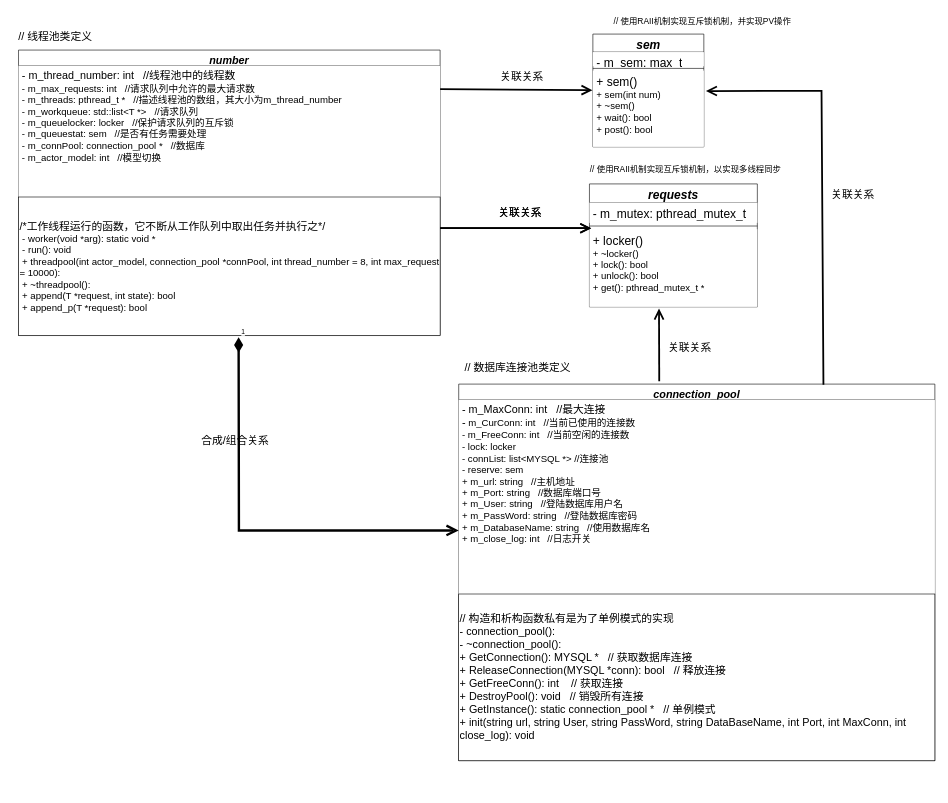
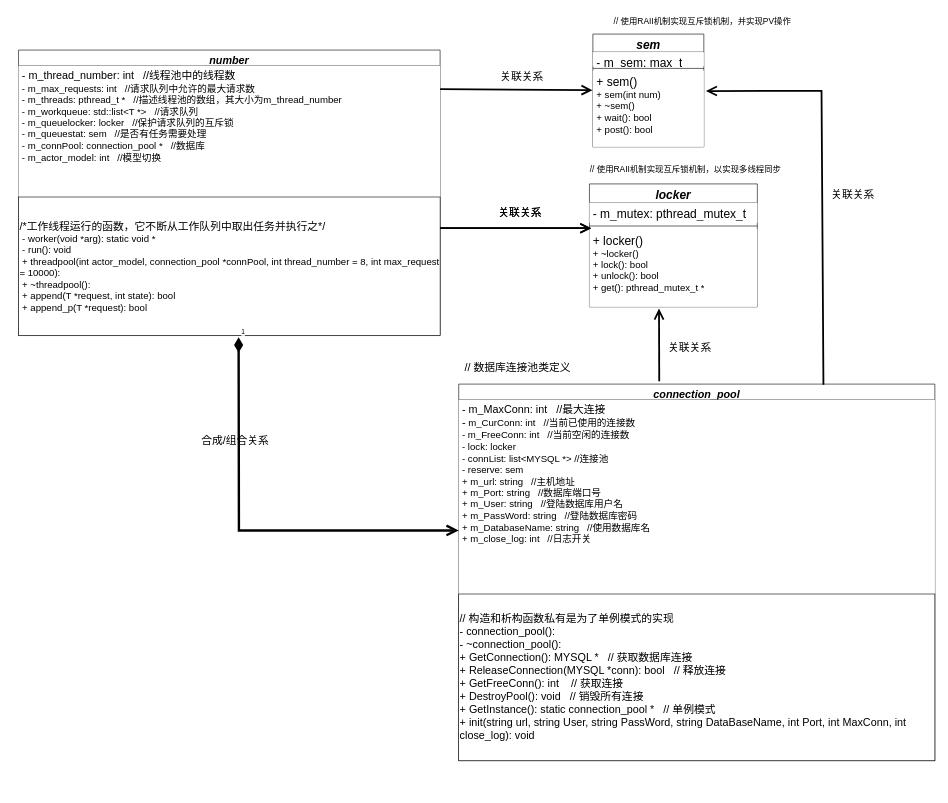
  <mxCell id="0" />
  <mxCell id="1" parent="0" />
  <mxCell id="2" value="" style="group" parent="1" vertex="1" connectable="0"><mxGeometry x="20" y="43" width="713" height="516" as="geometry" /></mxCell>
- <mxCell id="3" value="&lt;font style=&quot;font-size: 18px;&quot;&gt;// 线程池类定义&lt;/font&gt;" style="text;html=1;align=center;verticalAlign=middle;resizable=0;points=[];autosize=1;strokeColor=none;fillColor=none;" parent="2" vertex="1"><mxGeometry width="141" height="34" as="geometry" /></mxCell>
  <mxCell id="4" value="&lt;font style=&quot;font-size: 18px;&quot;&gt;&lt;i&gt;number&lt;/i&gt;&lt;/font&gt;" style="swimlane;fontStyle=1;align=center;verticalAlign=top;childLayout=stackLayout;horizontal=1;startSize=26;horizontalStack=0;resizeParent=1;resizeParentMax=0;resizeLast=0;collapsible=1;marginBottom=0;whiteSpace=wrap;html=1;" parent="2" vertex="1"><mxGeometry x="10" y="40" width="703" height="476" as="geometry" /></mxCell>
  <mxCell id="5" value="&lt;div&gt;&lt;font style=&quot;font-size: 18px;&quot;&gt;&lt;font style=&quot;&quot;&gt;-&amp;nbsp;&lt;/font&gt;&lt;span style=&quot;background-color: initial;&quot;&gt;m_thread_number:&amp;nbsp;&lt;/span&gt;&lt;span style=&quot;background-color: initial;&quot;&gt;int&amp;nbsp; &amp;nbsp;//线程池中的线程数&lt;/span&gt;&lt;/font&gt;&lt;/div&gt;&lt;div&gt;&lt;font size=&quot;3&quot;&gt;-&amp;nbsp;&lt;span style=&quot;background-color: initial;&quot;&gt;m_max_requests:&amp;nbsp;&lt;/span&gt;&lt;span style=&quot;background-color: initial;&quot;&gt;int&amp;nbsp; &amp;nbsp;//请求队列中允许的最大请求数&lt;/span&gt;&lt;/font&gt;&lt;/div&gt;&lt;div&gt;&lt;font size=&quot;3&quot;&gt;-&amp;nbsp;&lt;/font&gt;&lt;span style=&quot;font-size: medium; background-color: initial;&quot;&gt;m_threads:&amp;nbsp;&lt;/span&gt;&lt;span style=&quot;font-size: medium; background-color: initial;&quot;&gt;pthread_t *&amp;nbsp; &amp;nbsp;//描述线程池的数组，其大小为m_thread_number&lt;/span&gt;&lt;/div&gt;&lt;div&gt;&lt;font size=&quot;3&quot;&gt;-&amp;nbsp;&lt;/font&gt;&lt;span style=&quot;font-size: medium; background-color: initial;&quot;&gt;m_workqueue:&amp;nbsp;&lt;/span&gt;&lt;span style=&quot;font-size: medium; background-color: initial;&quot;&gt;std::list&amp;lt;T *&amp;gt;&amp;nbsp; &amp;nbsp;//请求队列&lt;/span&gt;&lt;/div&gt;&lt;div&gt;&lt;font size=&quot;3&quot;&gt;-&amp;nbsp;&lt;/font&gt;&lt;span style=&quot;font-size: medium; background-color: initial;&quot;&gt;m_queuelocker:&lt;/span&gt;&lt;span style=&quot;font-size: medium; background-color: initial;&quot;&gt;&amp;nbsp;locker&amp;nbsp; &amp;nbsp;//保护请求队列的互斥锁&lt;/span&gt;&lt;/div&gt;&lt;div&gt;&lt;font size=&quot;3&quot;&gt;-&amp;nbsp;&lt;/font&gt;&lt;span style=&quot;font-size: medium; background-color: initial;&quot;&gt;m_queuestat:&lt;/span&gt;&lt;span style=&quot;font-size: medium; background-color: initial;&quot;&gt;&amp;nbsp;sem&amp;nbsp; &amp;nbsp;//是否有任务需要处理&lt;/span&gt;&lt;/div&gt;&lt;div&gt;&lt;font size=&quot;3&quot;&gt;-&amp;nbsp;&lt;/font&gt;&lt;span style=&quot;font-size: medium; background-color: initial;&quot;&gt;m_connPool:&lt;/span&gt;&lt;span style=&quot;font-size: medium; background-color: initial;&quot;&gt;&amp;nbsp;connection_pool *&amp;nbsp; &amp;nbsp;//数据库&lt;/span&gt;&lt;/div&gt;&lt;div&gt;&lt;font size=&quot;3&quot;&gt;-&amp;nbsp;&lt;/font&gt;&lt;span style=&quot;font-size: medium; background-color: initial;&quot;&gt;m_actor_model:&amp;nbsp;&lt;/span&gt;&lt;span style=&quot;font-size: medium; background-color: initial;&quot;&gt;int&amp;nbsp; &amp;nbsp;//模型切换&lt;/span&gt;&lt;/div&gt;" style="text;strokeColor=none;fillColor=default;align=left;verticalAlign=top;spacingLeft=4;spacingRight=4;overflow=hidden;rotatable=0;points=[[0,0.5],[1,0.5]];portConstraint=eastwest;whiteSpace=wrap;html=1;" parent="4" vertex="1"><mxGeometry y="26" width="703" height="219" as="geometry" /></mxCell>
  <mxCell id="6" value="&lt;div&gt;&lt;font style=&quot;font-size: 18px;&quot;&gt;/*工作线程运行的函数，它不断从工作队列中取出任务并执行之*/&lt;/font&gt;&lt;/div&gt;&lt;div&gt;&lt;font size=&quot;3&quot;&gt;&amp;nbsp;- worker(void *arg):&amp;nbsp;&lt;/font&gt;&lt;span style=&quot;font-size: medium; background-color: initial;&quot;&gt;static void *&lt;/span&gt;&lt;/div&gt;&lt;div style=&quot;&quot;&gt;&lt;font size=&quot;3&quot;&gt;&amp;nbsp;- run():&amp;nbsp;&lt;/font&gt;&lt;span style=&quot;font-size: medium; background-color: initial;&quot;&gt;void&lt;/span&gt;&lt;/div&gt;&lt;div style=&quot;&quot;&gt;&lt;font size=&quot;3&quot;&gt;&lt;div&gt;&amp;nbsp;+ threadpool(int actor_model, connection_pool *connPool, int thread_number = 8, int max_request = 10000):&amp;nbsp;&lt;/div&gt;&lt;div&gt;&amp;nbsp;+ ~threadpool():&amp;nbsp;&lt;/div&gt;&lt;div&gt;&amp;nbsp;+ append(T *request, int state):&amp;nbsp;&lt;span style=&quot;background-color: initial;&quot;&gt;bool&lt;/span&gt;&lt;span style=&quot;background-color: initial;&quot;&gt;&amp;nbsp;&lt;/span&gt;&lt;/div&gt;&lt;/font&gt;&lt;font size=&quot;3&quot;&gt;&lt;div&gt;&amp;nbsp;+ append_p(T *request):&amp;nbsp;&lt;span style=&quot;background-color: initial;&quot;&gt;bool&lt;/span&gt;&lt;span style=&quot;background-color: initial;&quot;&gt;&amp;nbsp;&lt;/span&gt;&lt;/div&gt;&lt;/font&gt;&lt;/div&gt;" style="html=1;whiteSpace=wrap;align=left;" parent="4" vertex="1"><mxGeometry y="245" width="703" height="231" as="geometry" /></mxCell>
  <mxCell id="7" value="" style="group" parent="1" vertex="1" connectable="0"><mxGeometry x="980" y="20" width="293" height="218" as="geometry" /></mxCell>
  <mxCell id="8" value="&lt;font style=&quot;font-size: 14px;&quot;&gt;// 使用RAII机制实现互斥锁机制，并实现PV操作&lt;/font&gt;" style="text;html=1;align=center;verticalAlign=middle;resizable=0;points=[];autosize=1;strokeColor=none;fillColor=none;" parent="7" vertex="1"><mxGeometry width="380" height="30" as="geometry" /></mxCell>
  <mxCell id="9" value="&lt;font style=&quot;font-size: 20px;&quot;&gt;&lt;i&gt;sem&lt;/i&gt;&lt;/font&gt;" style="swimlane;fontStyle=1;align=center;verticalAlign=top;childLayout=stackLayout;horizontal=1;startSize=30;horizontalStack=0;resizeParent=1;resizeParentMax=0;resizeLast=0;collapsible=1;marginBottom=0;whiteSpace=wrap;html=1;" parent="7" vertex="1"><mxGeometry x="7.711" y="36.333" width="185.053" height="188.05" as="geometry" /></mxCell>
  <mxCell id="10" value="&lt;font style=&quot;font-size: 20px;&quot;&gt;- m_sem: max_t&lt;/font&gt;" style="text;strokeColor=none;fillColor=default;align=left;verticalAlign=top;spacingLeft=4;spacingRight=4;overflow=hidden;rotatable=0;points=[[0,0.5],[1,0.5]];portConstraint=eastwest;whiteSpace=wrap;html=1;" parent="9" vertex="1"><mxGeometry y="30" width="185.053" height="23.617" as="geometry" /></mxCell>
  <mxCell id="11" value="" style="line;strokeWidth=1;fillColor=default;align=left;verticalAlign=middle;spacingTop=-1;spacingLeft=3;spacingRight=3;rotatable=0;labelPosition=right;points=[];portConstraint=eastwest;strokeColor=inherit;" parent="9" vertex="1"><mxGeometry y="53.617" width="185.053" height="7.267" as="geometry" /></mxCell>
  <mxCell id="12" value="&lt;font style=&quot;font-size: 20px;&quot;&gt;+ sem()&lt;/font&gt;&lt;div&gt;&lt;font size=&quot;3&quot;&gt;+ sem(int num)&lt;/font&gt;&lt;/div&gt;&lt;div&gt;&lt;font size=&quot;3&quot;&gt;+ ~sem()&lt;/font&gt;&lt;/div&gt;&lt;div&gt;&lt;font size=&quot;3&quot;&gt;+ wait(): bool&lt;/font&gt;&lt;/div&gt;&lt;div&gt;&lt;font size=&quot;3&quot;&gt;+ post(): bool&lt;/font&gt;&lt;/div&gt;" style="text;strokeColor=none;fillColor=default;align=left;verticalAlign=top;spacingLeft=4;spacingRight=4;overflow=hidden;rotatable=0;points=[[0,0.5],[1,0.5]];portConstraint=eastwest;whiteSpace=wrap;html=1;" parent="9" vertex="1"><mxGeometry y="60.883" width="185.053" height="127.167" as="geometry" /></mxCell>
  <mxCell id="13" value="" style="group" parent="1" vertex="1" connectable="0"><mxGeometry x="982" y="267" width="330" height="239.167" as="geometry" /></mxCell>
- <mxCell id="14" value="&lt;font style=&quot;font-size: 20px;&quot;&gt;&lt;i&gt;requests&lt;/i&gt;&lt;/font&gt;" style="swimlane;fontStyle=1;align=center;verticalAlign=top;childLayout=stackLayout;horizontal=1;startSize=31;horizontalStack=0;resizeParent=1;resizeParentMax=0;resizeLast=0;collapsible=1;marginBottom=0;whiteSpace=wrap;html=1;" parent="13" vertex="1"><mxGeometry y="39.167" width="280" height="205.004" as="geometry" /></mxCell>
+ <mxCell id="14" value="&lt;font style=&quot;font-size: 20px;&quot;&gt;&lt;i&gt;locker&lt;/i&gt;&lt;/font&gt;" style="swimlane;fontStyle=1;align=center;verticalAlign=top;childLayout=stackLayout;horizontal=1;startSize=31;horizontalStack=0;resizeParent=1;resizeParentMax=0;resizeLast=0;collapsible=1;marginBottom=0;whiteSpace=wrap;html=1;" parent="13" vertex="1"><mxGeometry y="39.167" width="280" height="205.004" as="geometry" /></mxCell>
  <mxCell id="15" value="&lt;font style=&quot;font-size: 20px;&quot;&gt;- m_mutex: pthread_mutex_t&lt;/font&gt;" style="text;strokeColor=none;fillColor=default;align=left;verticalAlign=top;spacingLeft=4;spacingRight=4;overflow=hidden;rotatable=0;points=[[0,0.5],[1,0.5]];portConstraint=eastwest;whiteSpace=wrap;html=1;" parent="14" vertex="1"><mxGeometry y="31" width="280" height="34" as="geometry" /></mxCell>
  <mxCell id="16" value="" style="line;strokeWidth=1;fillColor=none;align=left;verticalAlign=middle;spacingTop=-1;spacingLeft=3;spacingRight=3;rotatable=0;labelPosition=right;points=[];portConstraint=eastwest;strokeColor=inherit;" parent="14" vertex="1"><mxGeometry y="65" width="280" height="10.444" as="geometry" /></mxCell>
  <mxCell id="17" value="&lt;font style=&quot;font-size: 20px;&quot;&gt;+ locker()&lt;/font&gt;&lt;div&gt;&lt;font size=&quot;3&quot;&gt;+ ~locker()&lt;/font&gt;&lt;/div&gt;&lt;div&gt;&lt;font size=&quot;3&quot;&gt;+ lock(): bool&lt;/font&gt;&lt;/div&gt;&lt;div&gt;&lt;font size=&quot;3&quot;&gt;+ unlock(): bool&lt;/font&gt;&lt;/div&gt;&lt;div&gt;&lt;font size=&quot;3&quot;&gt;+ get(): pthread_mutex_t *&lt;/font&gt;&lt;/div&gt;" style="text;strokeColor=none;fillColor=default;align=left;verticalAlign=top;spacingLeft=4;spacingRight=4;overflow=hidden;rotatable=0;points=[[0,0.5],[1,0.5]];portConstraint=eastwest;whiteSpace=wrap;html=1;" parent="14" vertex="1"><mxGeometry y="75.444" width="280" height="129.56" as="geometry" /></mxCell>
  <mxCell id="18" value="&lt;font style=&quot;font-size: 14px;&quot;&gt;// 使用RAII机制实现互斥锁机制，以实现多线程同步&lt;/font&gt;" style="text;html=1;align=center;verticalAlign=middle;resizable=0;points=[];autosize=1;strokeColor=none;fillColor=none;" parent="13" vertex="1"><mxGeometry x="-10" width="340" height="30" as="geometry" /></mxCell>
  <mxCell id="19" value="" style="group" parent="1" vertex="1" connectable="0"><mxGeometry x="754" y="596" width="804" height="721" as="geometry" /></mxCell>
  <mxCell id="20" value="" style="group" parent="19" vertex="1" connectable="0"><mxGeometry y="4" width="804" height="717" as="geometry" /></mxCell>
  <mxCell id="21" value="&lt;font style=&quot;font-size: 18px;&quot;&gt;&lt;i&gt;connection_pool&lt;/i&gt;&lt;/font&gt;" style="swimlane;fontStyle=1;align=center;verticalAlign=top;childLayout=stackLayout;horizontal=1;startSize=26;horizontalStack=0;resizeParent=1;resizeParentMax=0;resizeLast=0;collapsible=1;marginBottom=0;whiteSpace=wrap;html=1;" parent="20" vertex="1"><mxGeometry x="10" y="40" width="794" height="628" as="geometry" /></mxCell>
  <mxCell id="22" value="&lt;div&gt;&lt;font style=&quot;font-size: 18px;&quot;&gt;- m_MaxConn:&amp;nbsp;&lt;/font&gt;&lt;span style=&quot;font-size: 18px; background-color: initial;&quot;&gt;int&amp;nbsp;&lt;/span&gt;&lt;span style=&quot;font-size: 18px; background-color: initial;&quot;&gt;&amp;nbsp;&amp;nbsp;//最大连接&lt;/span&gt;&lt;/div&gt;&lt;div&gt;&lt;span style=&quot;background-color: initial; font-size: 18px;&quot;&gt;-&lt;/span&gt;&lt;span style=&quot;font-size: medium; background-color: initial;&quot;&gt; m_CurConn:&amp;nbsp;&lt;/span&gt;&lt;span style=&quot;font-size: medium; background-color: initial;&quot;&gt;int&amp;nbsp;&lt;/span&gt;&lt;span style=&quot;background-color: initial; font-size: medium;&quot;&gt;&amp;nbsp;&amp;nbsp;//当前已使用的连接数&lt;/span&gt;&lt;/div&gt;&lt;div&gt;&lt;span style=&quot;white-space: normal;&quot;&gt;&lt;font size=&quot;3&quot;&gt;- m_FreeConn:&amp;nbsp;&lt;/font&gt;&lt;/span&gt;&lt;span style=&quot;font-size: medium; background-color: initial;&quot;&gt;int&lt;/span&gt;&lt;span style=&quot;font-size: medium; background-color: initial;&quot;&gt;&amp;nbsp; &amp;nbsp;//当前空闲的连接数&lt;/span&gt;&lt;/div&gt;&lt;div&gt;&lt;span style=&quot;white-space: normal;&quot;&gt;&lt;font size=&quot;3&quot;&gt;- lock:&amp;nbsp;&lt;/font&gt;&lt;/span&gt;&lt;span style=&quot;font-size: medium; background-color: initial;&quot;&gt;locker&lt;/span&gt;&lt;/div&gt;&lt;div&gt;&lt;span style=&quot;white-space: normal;&quot;&gt;&lt;font size=&quot;3&quot;&gt;- connList:&amp;nbsp;&lt;/font&gt;&lt;/span&gt;&lt;span style=&quot;font-size: medium; background-color: initial;&quot;&gt;list&amp;lt;MYSQL *&amp;gt;&lt;/span&gt;&lt;span style=&quot;font-size: medium; background-color: initial;&quot;&gt;&amp;nbsp;//连接池&lt;/span&gt;&lt;/div&gt;&lt;div&gt;&lt;span style=&quot;white-space: normal;&quot;&gt;&lt;font size=&quot;3&quot;&gt;- reserve:&amp;nbsp;&lt;/font&gt;&lt;/span&gt;&lt;span style=&quot;font-size: medium; background-color: initial;&quot;&gt;sem&lt;/span&gt;&lt;/div&gt;&lt;div&gt;&lt;span style=&quot;background-color: initial;&quot;&gt;&lt;font size=&quot;3&quot;&gt;&lt;div style=&quot;&quot;&gt;+ m_url:&amp;nbsp;&lt;span style=&quot;background-color: initial;&quot;&gt;string&amp;nbsp; &amp;nbsp;&lt;/span&gt;&lt;span style=&quot;background-color: initial;&quot;&gt;//主机地址&lt;/span&gt;&lt;/div&gt;&lt;/font&gt;&lt;/span&gt;&lt;span style=&quot;background-color: initial;&quot;&gt;&lt;font size=&quot;3&quot;&gt;&lt;div style=&quot;&quot;&gt;+ m_Port:&lt;span style=&quot;background-color: initial;&quot;&gt;&amp;nbsp;&lt;/span&gt;&lt;span style=&quot;background-color: initial;&quot;&gt;string&amp;nbsp; &amp;nbsp;&lt;/span&gt;&lt;span style=&quot;background-color: initial;&quot;&gt;//数据库端口号&lt;/span&gt;&lt;/div&gt;&lt;/font&gt;&lt;/span&gt;&lt;span style=&quot;background-color: initial;&quot;&gt;&lt;font size=&quot;3&quot;&gt;&lt;div style=&quot;&quot;&gt;+ m_User:&amp;nbsp;&lt;span style=&quot;background-color: initial;&quot;&gt;string&amp;nbsp; &amp;nbsp;&lt;/span&gt;&lt;span style=&quot;background-color: initial;&quot;&gt;//登陆数据库用户名&lt;/span&gt;&lt;/div&gt;&lt;/font&gt;&lt;/span&gt;&lt;span style=&quot;background-color: initial;&quot;&gt;&lt;font size=&quot;3&quot;&gt;&lt;div style=&quot;&quot;&gt;+ m_PassWord:&amp;nbsp;&lt;span style=&quot;background-color: initial;&quot;&gt;string&amp;nbsp; &amp;nbsp;&lt;/span&gt;&lt;span style=&quot;background-color: initial;&quot;&gt;//登陆数据库密码&lt;/span&gt;&lt;/div&gt;&lt;/font&gt;&lt;/span&gt;&lt;span style=&quot;background-color: initial;&quot;&gt;&lt;font size=&quot;3&quot;&gt;&lt;div style=&quot;&quot;&gt;+ m_DatabaseName:&amp;nbsp;&lt;span style=&quot;background-color: initial;&quot;&gt;string&lt;/span&gt;&lt;span style=&quot;background-color: initial;&quot;&gt;&amp;nbsp; &amp;nbsp;&lt;/span&gt;&lt;span style=&quot;background-color: initial;&quot;&gt;//使用数据库名&lt;/span&gt;&lt;/div&gt;&lt;/font&gt;&lt;/span&gt;&lt;span style=&quot;background-color: initial;&quot;&gt;&lt;font size=&quot;3&quot;&gt;&lt;div style=&quot;&quot;&gt;+ m_close_log:&amp;nbsp;&lt;span style=&quot;background-color: initial;&quot;&gt;int&lt;/span&gt;&lt;span style=&quot;background-color: initial; white-space: pre;&quot;&gt;&#09;&lt;/span&gt;&lt;span style=&quot;background-color: initial;&quot;&gt;//日志开关&lt;/span&gt;&lt;/div&gt;&lt;/font&gt;&lt;/span&gt;&lt;/div&gt;" style="text;strokeColor=none;fillColor=default;align=left;verticalAlign=top;spacingLeft=4;spacingRight=4;overflow=hidden;rotatable=0;points=[[0,0.5],[1,0.5]];portConstraint=eastwest;whiteSpace=wrap;html=1;" parent="21" vertex="1"><mxGeometry y="26" width="794" height="324" as="geometry" /></mxCell>
  <mxCell id="23" value="&lt;div&gt;&lt;span style=&quot;font-size: 18px;&quot;&gt;// 构造和析构函数私有是为了单例模式的实现&lt;/span&gt;&lt;/div&gt;&lt;div&gt;&lt;span style=&quot;font-size: 18px;&quot;&gt;- connection_pool():&amp;nbsp;&lt;/span&gt;&lt;/div&gt;&lt;div&gt;&lt;span style=&quot;font-size: 18px;&quot;&gt;- ~connection_pool():&lt;/span&gt;&lt;/div&gt;&lt;div&gt;&lt;div style=&quot;&quot;&gt;&lt;span style=&quot;font-size: 18px;&quot;&gt;+ GetConnection():&amp;nbsp;&lt;/span&gt;&lt;span style=&quot;font-size: 18px; background-color: initial;&quot;&gt;MYSQL *&amp;nbsp; &amp;nbsp;&lt;/span&gt;&lt;span style=&quot;font-size: 18px; background-color: initial;&quot;&gt;// 获取数据库连接&lt;/span&gt;&lt;/div&gt;&lt;div style=&quot;&quot;&gt;&lt;span style=&quot;font-size: 18px;&quot;&gt;+ ReleaseConnection(MYSQL *conn):&amp;nbsp;&lt;/span&gt;&lt;span style=&quot;font-size: 18px; background-color: initial;&quot;&gt;bool&amp;nbsp; &amp;nbsp;&lt;/span&gt;&lt;span style=&quot;font-size: 18px; background-color: initial;&quot;&gt;// 释放连接&lt;/span&gt;&lt;/div&gt;&lt;div style=&quot;&quot;&gt;&lt;span style=&quot;font-size: 18px;&quot;&gt;+ GetFreeConn():&amp;nbsp;&lt;/span&gt;&lt;span style=&quot;font-size: 18px; background-color: initial;&quot;&gt;int&lt;/span&gt;&lt;span style=&quot;font-size: 18px; background-color: initial;&quot;&gt;&amp;nbsp; &amp;nbsp;&amp;nbsp;&lt;/span&gt;&lt;span style=&quot;font-size: 18px; background-color: initial;&quot;&gt;// 获取连接&lt;/span&gt;&lt;/div&gt;&lt;div style=&quot;&quot;&gt;&lt;span style=&quot;font-size: 18px;&quot;&gt;+ DestroyPool():&amp;nbsp;&lt;/span&gt;&lt;span style=&quot;font-size: 18px; background-color: initial;&quot;&gt;void&amp;nbsp; &amp;nbsp;&lt;/span&gt;&lt;span style=&quot;font-size: 18px; background-color: initial;&quot;&gt;// 销毁所有连接&lt;/span&gt;&lt;/div&gt;&lt;div style=&quot;&quot;&gt;&lt;span style=&quot;font-size: 18px;&quot;&gt;+ GetInstance():&amp;nbsp;&lt;/span&gt;&lt;span style=&quot;font-size: 18px; background-color: initial;&quot;&gt;static connection_pool *&lt;/span&gt;&lt;span style=&quot;background-color: initial; font-size: 18px;&quot;&gt;&amp;nbsp;&amp;nbsp;&lt;/span&gt;&lt;span style=&quot;background-color: initial; font-size: 18px;&quot;&gt;&amp;nbsp;&lt;/span&gt;&lt;span style=&quot;background-color: initial; font-size: 18px;&quot;&gt;// 单例模式&lt;/span&gt;&lt;/div&gt;&lt;div style=&quot;&quot;&gt;&lt;span style=&quot;font-size: 18px;&quot;&gt;+ init(string url, string User, string PassWord, string DataBaseName, int Port, int MaxConn, int close_log):&amp;nbsp;&lt;/span&gt;&lt;span style=&quot;font-size: 18px; background-color: initial;&quot;&gt;void&lt;/span&gt;&lt;/div&gt;&lt;/div&gt;" style="html=1;whiteSpace=wrap;align=left;" parent="21" vertex="1"><mxGeometry y="350" width="794" height="278" as="geometry" /></mxCell>
  <mxCell id="24" value="" style="endArrow=open;endFill=1;endSize=12;html=1;rounded=0;strokeWidth=3;entryX=-0.005;entryY=0.657;entryDx=0;entryDy=0;entryPerimeter=0;" parent="20" edge="1"><mxGeometry width="160" relative="1" as="geometry"><mxPoint x="344.4" y="35.27" as="sourcePoint" /><mxPoint x="344" y="-85.998" as="targetPoint" /></mxGeometry></mxCell>
  <mxCell id="25" value="&lt;font style=&quot;font-size: 18px;&quot;&gt;// 数据库连接池类定义&lt;/font&gt;" style="text;html=1;align=center;verticalAlign=middle;resizable=0;points=[];autosize=1;strokeColor=none;fillColor=none;" parent="19" vertex="1"><mxGeometry x="10" width="195" height="34" as="geometry" /></mxCell>
  <mxCell id="26" value="" style="group" parent="1" vertex="1" connectable="0"><mxGeometry x="733" y="110" width="181" height="38" as="geometry" /></mxCell>
  <mxCell id="27" value="" style="endArrow=open;endFill=1;endSize=12;html=1;rounded=0;entryX=-0.004;entryY=0.257;entryDx=0;entryDy=0;entryPerimeter=0;strokeWidth=3;" parent="26" target="12" edge="1"><mxGeometry width="160" relative="1" as="geometry"><mxPoint y="38" as="sourcePoint" /><mxPoint x="160" y="38" as="targetPoint" /></mxGeometry></mxCell>
  <mxCell id="28" value="&lt;font style=&quot;font-size: 18px;&quot;&gt;关联关系&lt;/font&gt;" style="text;html=1;align=center;verticalAlign=middle;resizable=0;points=[];autosize=1;strokeColor=none;fillColor=none;" parent="26" vertex="1"><mxGeometry x="91" width="90" height="34" as="geometry" /></mxCell>
  <mxCell id="29" value="" style="group" parent="1" vertex="1" connectable="0"><mxGeometry x="733" y="337" width="252" height="43" as="geometry" /></mxCell>
  <mxCell id="30" value="" style="endArrow=open;endFill=1;endSize=12;html=1;rounded=0;strokeWidth=3;" parent="29" edge="1"><mxGeometry width="160" relative="1" as="geometry"><mxPoint y="43" as="sourcePoint" /><mxPoint x="252" y="43" as="targetPoint" /></mxGeometry></mxCell>
  <mxCell id="31" value="&lt;font style=&quot;font-size: 18px;&quot;&gt;关联关系&lt;/font&gt;" style="text;html=1;align=center;verticalAlign=middle;resizable=0;points=[];autosize=1;strokeColor=none;fillColor=none;" parent="29" vertex="1"><mxGeometry x="88" width="90" height="34" as="geometry" /></mxCell>
  <mxCell id="32" value="" style="group" parent="1" vertex="1" connectable="0"><mxGeometry x="733" y="337" width="252" height="43" as="geometry" /></mxCell>
  <mxCell id="33" value="" style="endArrow=open;endFill=1;endSize=12;html=1;rounded=0;strokeWidth=3;" parent="32" edge="1"><mxGeometry width="160" relative="1" as="geometry"><mxPoint y="43" as="sourcePoint" /><mxPoint x="252" y="43" as="targetPoint" /></mxGeometry></mxCell>
  <mxCell id="34" value="&lt;font style=&quot;font-size: 18px;&quot;&gt;关联关系&lt;/font&gt;" style="text;html=1;align=center;verticalAlign=middle;resizable=0;points=[];autosize=1;strokeColor=none;fillColor=none;" parent="32" vertex="1"><mxGeometry x="88" width="90" height="34" as="geometry" /></mxCell>
  <mxCell id="35" value="&lt;font style=&quot;font-size: 18px;&quot;&gt;关联关系&lt;/font&gt;" style="text;html=1;align=center;verticalAlign=middle;resizable=0;points=[];autosize=1;strokeColor=none;fillColor=none;" parent="1" vertex="1"><mxGeometry x="1104" y="562" width="90" height="34" as="geometry" /></mxCell>
  <mxCell id="36" value="" style="endArrow=open;endFill=1;endSize=12;html=1;rounded=0;strokeWidth=3;entryX=1.019;entryY=0.268;entryDx=0;entryDy=0;entryPerimeter=0;exitX=0.766;exitY=0.002;exitDx=0;exitDy=0;exitPerimeter=0;" parent="1" source="21" target="12" edge="1"><mxGeometry width="160" relative="1" as="geometry"><mxPoint x="1372" y="628" as="sourcePoint" /><mxPoint x="1389" y="104.002" as="targetPoint" /><Array as="points"><mxPoint x="1369" y="151" /></Array></mxGeometry></mxCell>
  <mxCell id="37" value="&lt;font style=&quot;font-size: 18px;&quot;&gt;关联关系&lt;/font&gt;" style="text;html=1;align=center;verticalAlign=middle;resizable=0;points=[];autosize=1;strokeColor=none;fillColor=none;" parent="1" vertex="1"><mxGeometry x="1376" y="307" width="90" height="34" as="geometry" /></mxCell>
  <mxCell id="38" value="1" style="endArrow=open;html=1;endSize=12;startArrow=diamondThin;startSize=14;startFill=1;edgeStyle=orthogonalEdgeStyle;align=left;verticalAlign=bottom;rounded=0;entryX=0;entryY=0.673;entryDx=0;entryDy=0;entryPerimeter=0;strokeWidth=4;" parent="1" target="22" edge="1"><mxGeometry x="-1" y="3" relative="1" as="geometry"><mxPoint x="397" y="562" as="sourcePoint" /><mxPoint x="746" y="880" as="targetPoint" /></mxGeometry></mxCell>
  <mxCell id="39" value="&lt;font style=&quot;font-size: 18px;&quot;&gt;合成/组合关系&lt;/font&gt;" style="text;html=1;align=center;verticalAlign=middle;resizable=0;points=[];autosize=1;strokeColor=none;fillColor=none;" parent="1" vertex="1"><mxGeometry x="325" y="717" width="131" height="34" as="geometry" /></mxCell>
